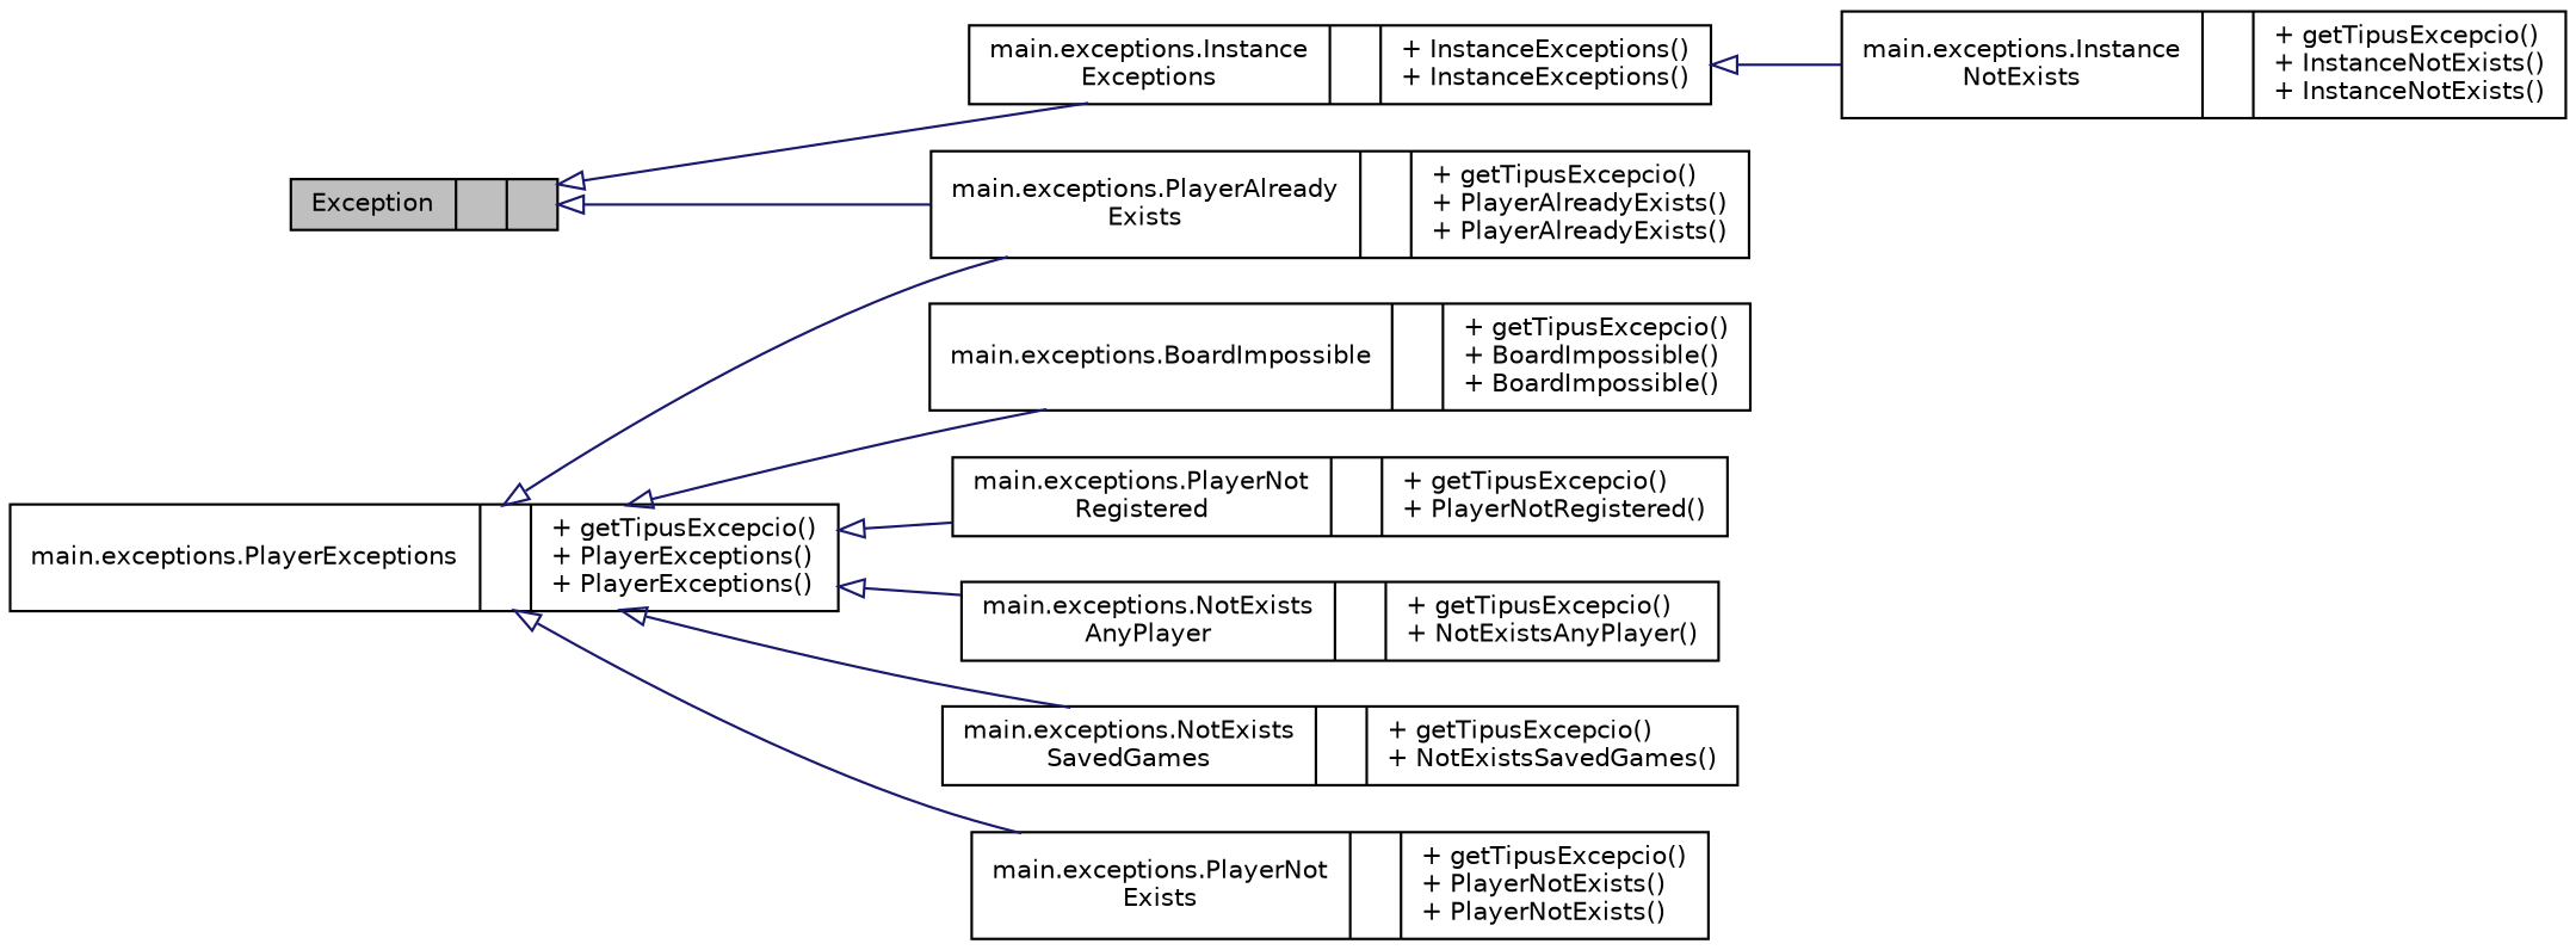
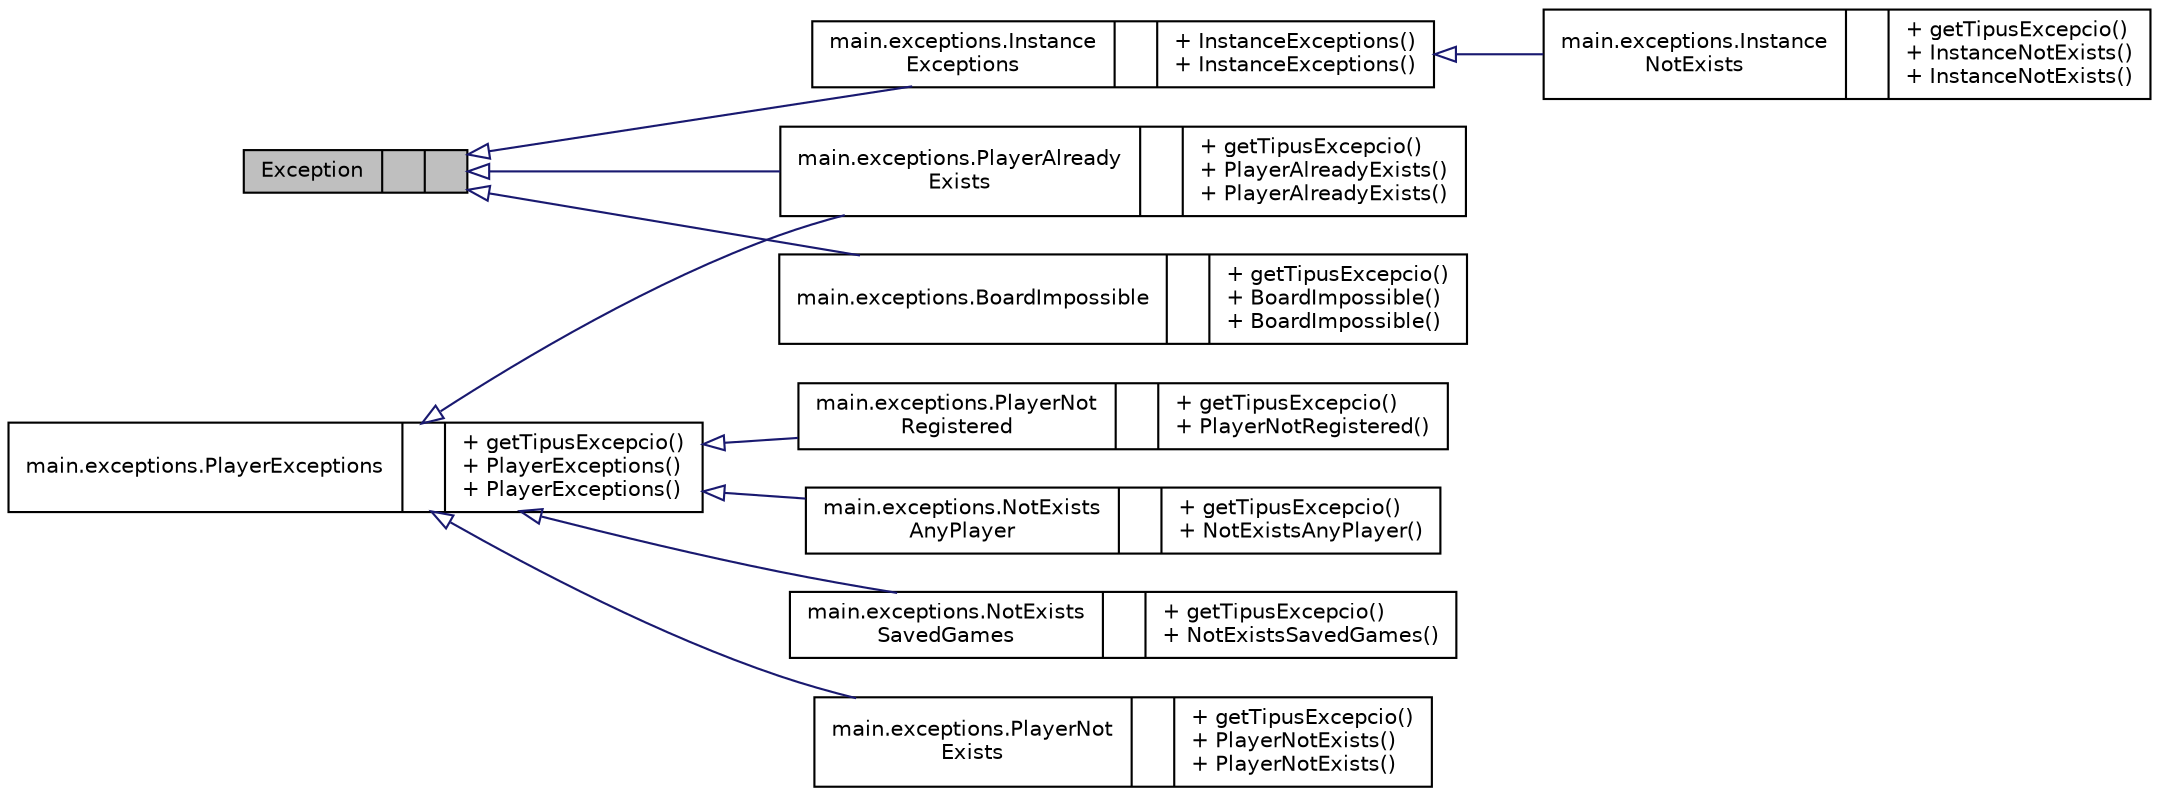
  digraph {
    rankdir=LR
    node [color=black fillcolor=white fontname=Helvetica fontsize=10 shape=record style=filled]
    edge [arrowtail=onormal color=midnightblue dir=back fontname=Helvetica fontsize=10 labelfontname=Helvetica labelfontsize=10 style=solid]
    n1 [fillcolor=grey75 fontcolor=black height=0.2 label="{Exception\n||}" width=0.4]
    n2 [height=0.2 label="{main.exceptions.BoardImpossible\n||+ getTipusExcepcio()\l+ BoardImpossible()\l+ BoardImpossible()\l}" width=0.4]
    n3 [height=0.2 label="{main.exceptions.Instance\lExceptions\n||+ InstanceExceptions()\l+ InstanceExceptions()\l}" width=0.4]
    n4 [height=0.2 label="{main.exceptions.PlayerAlready\lExists\n||+ getTipusExcepcio()\l+ PlayerAlreadyExists()\l+ PlayerAlreadyExists()\l}" width=0.4]
    n5 [height=0.2 label="{main.exceptions.Instance\lNotExists\n||+ getTipusExcepcio()\l+ InstanceNotExists()\l+ InstanceNotExists()\l}" width=0.4]
    n6 [height=0.2 label="{main.exceptions.PlayerExceptions\n||+ getTipusExcepcio()\l+ PlayerExceptions()\l+ PlayerExceptions()\l}" width=0.4]
    n7 [height=0.2 label="{main.exceptions.NotExists\lAnyPlayer\n||+ getTipusExcepcio()\l+ NotExistsAnyPlayer()\l}" width=0.4]
    n8 [height=0.2 label="{main.exceptions.NotExists\lSavedGames\n||+ getTipusExcepcio()\l+ NotExistsSavedGames()\l}" width=0.4]
    n9 [height=0.2 label="{main.exceptions.PlayerNot\lExists\n||+ getTipusExcepcio()\l+ PlayerNotExists()\l+ PlayerNotExists()\l}" width=0.4]
    n10 [height=0.2 label="{main.exceptions.PlayerNot\lRegistered\n||+ getTipusExcepcio()\l+ PlayerNotRegistered()\l}" width=0.4]
-   n6 -> n2
+   n1 -> n2
    n1 -> n3
    n1 -> n4
    n3 -> n5
    n6 -> n4
    n6 -> n7
    n6 -> n8
    n6 -> n9
    n6 -> n10
  }
